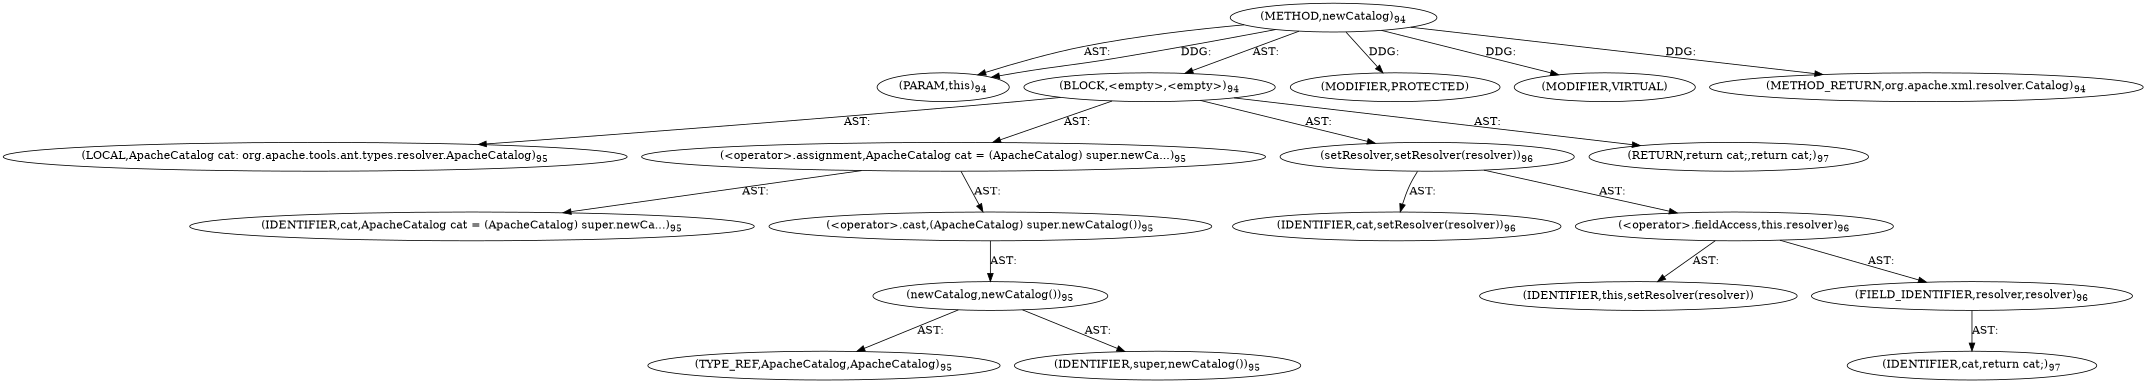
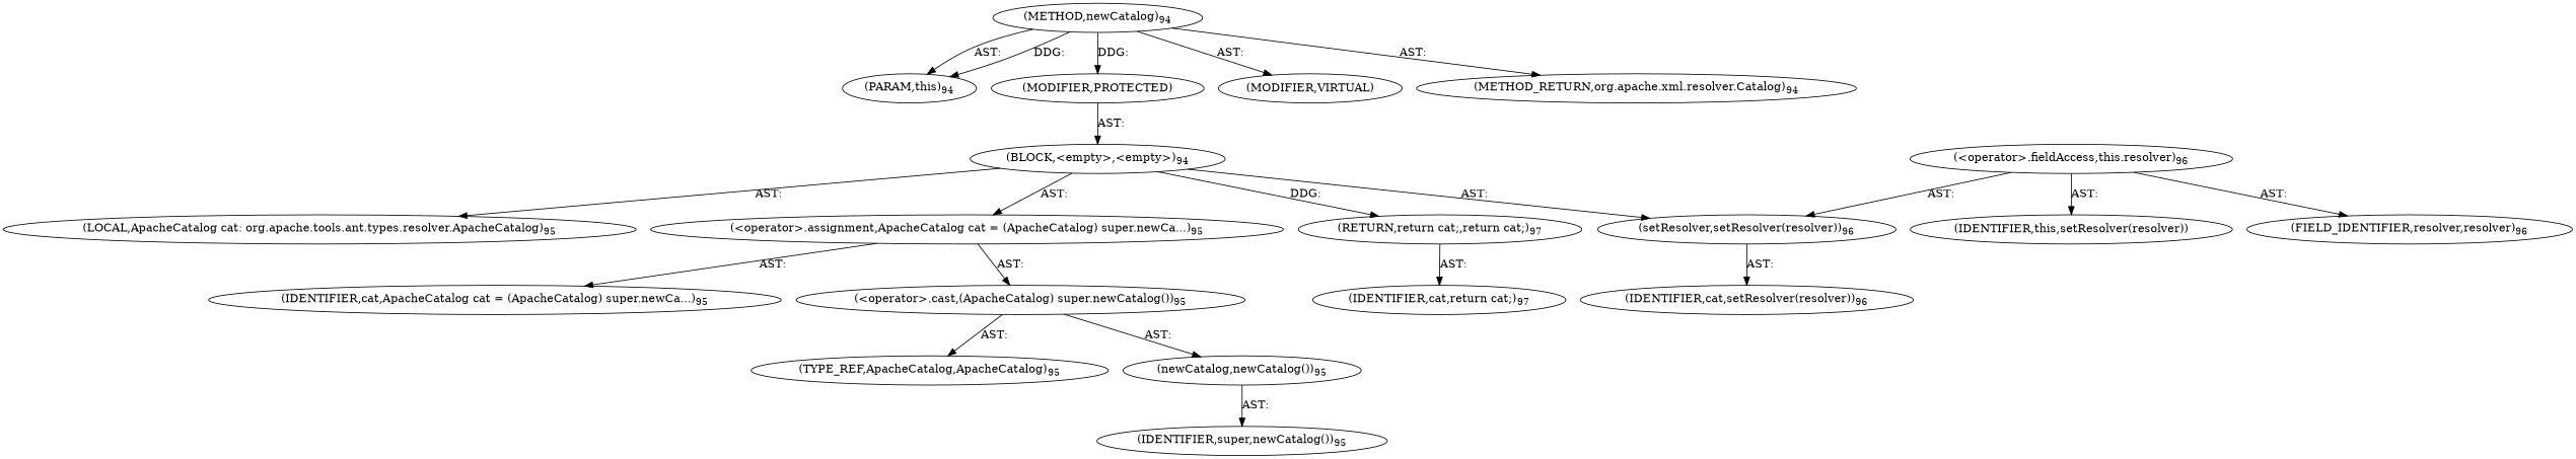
  digraph {
    n1 [label=<(METHOD,newCatalog)<SUB>94</SUB>>]
    n2 [label=<(PARAM,this)<SUB>94</SUB>>]
    n3 [label=<(BLOCK,&lt;empty&gt;,&lt;empty&gt;)<SUB>94</SUB>>]
    n4 [label=<(MODIFIER,PROTECTED)>]
    n5 [label=<(MODIFIER,VIRTUAL)>]
    n6 [label=<(METHOD_RETURN,org.apache.xml.resolver.Catalog)<SUB>94</SUB>>]
    n7 [label=<(LOCAL,ApacheCatalog cat: org.apache.tools.ant.types.resolver.ApacheCatalog)<SUB>95</SUB>>]
    n8 [label=<(&lt;operator&gt;.assignment,ApacheCatalog cat = (ApacheCatalog) super.newCa...)<SUB>95</SUB>>]
    n9 [label=<(setResolver,setResolver(resolver))<SUB>96</SUB>>]
    n10 [label=<(RETURN,return cat;,return cat;)<SUB>97</SUB>>]
    n11 [label=<(IDENTIFIER,cat,ApacheCatalog cat = (ApacheCatalog) super.newCa...)<SUB>95</SUB>>]
    n12 [label=<(&lt;operator&gt;.cast,(ApacheCatalog) super.newCatalog())<SUB>95</SUB>>]
    n13 [label=<(IDENTIFIER,cat,setResolver(resolver))<SUB>96</SUB>>]
    n14 [label=<(&lt;operator&gt;.fieldAccess,this.resolver)<SUB>96</SUB>>]
    n15 [label=<(IDENTIFIER,cat,return cat;)<SUB>97</SUB>>]
    n16 [label=<(TYPE_REF,ApacheCatalog,ApacheCatalog)<SUB>95</SUB>>]
    n17 [label=<(newCatalog,newCatalog())<SUB>95</SUB>>]
    n18 [label=<(IDENTIFIER,super,newCatalog())<SUB>95</SUB>>]
    n19 [label=<(IDENTIFIER,this,setResolver(resolver))>]
    n20 [label=<(FIELD_IDENTIFIER,resolver,resolver)<SUB>96</SUB>>]
    n1 -> n2 [label="AST: "]
    n1 -> n2 [label="DDG: "]
-   n1 -> n3 [label="AST: "]
+   n4 -> n3 [label="AST: "]
    n1 -> n4 [label="DDG: "]
-   n1 -> n5 [label="DDG: "]
-   n1 -> n6 [label="DDG: "]
+   n1 -> n5 [label="AST: "]
+   n1 -> n6 [label="AST: "]
    n3 -> n7 [label="AST: "]
    n3 -> n8 [label="AST: "]
    n3 -> n9 [label="AST: "]
-   n3 -> n10 [label="AST: "]
+   n3 -> n10 [label="DDG: "]
    n8 -> n11 [label="AST: "]
    n8 -> n12 [label="AST: "]
    n9 -> n13 [label="AST: "]
-   n9 -> n14 [label="AST: "]
-   n20 -> n15 [label="AST: "]
-   n17 -> n16 [label="AST: "]
+   n14 -> n9 [label="AST: "]
+   n10 -> n15 [label="AST: "]
+   n12 -> n16 [label="AST: "]
    n12 -> n17 [label="AST: "]
    n14 -> n19 [label="AST: "]
    n14 -> n20 [label="AST: "]
    n17 -> n18 [label="AST: "]
  }
